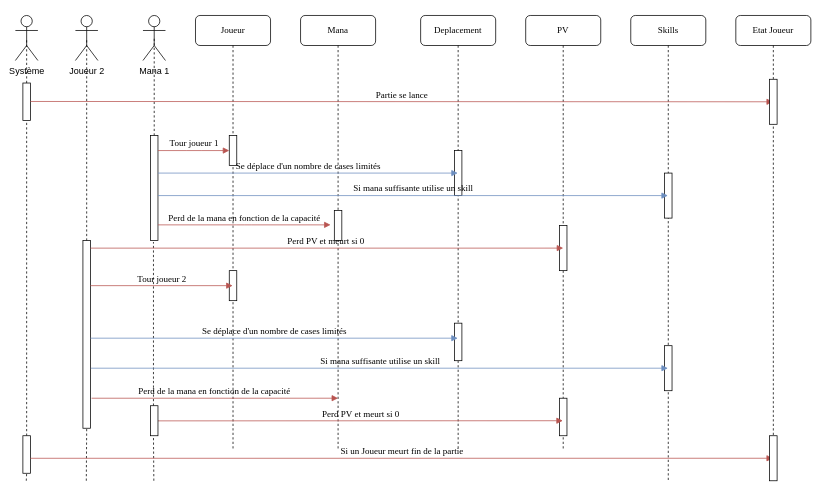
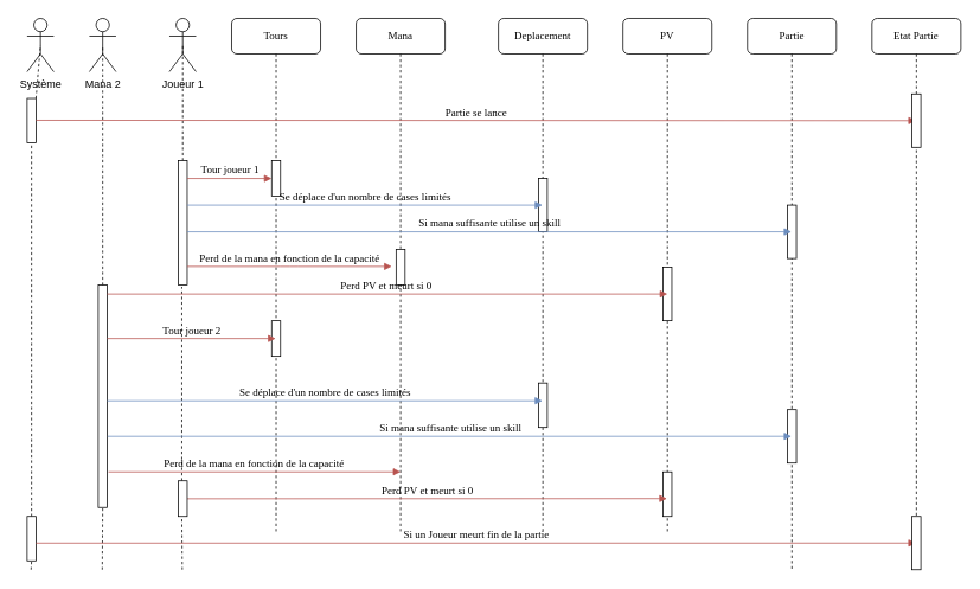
  <mxCell id="0" />
  <mxCell id="1" parent="0" />
  <mxCell id="2" value="Mana" style="shape=umlLifeline;perimeter=lifelinePerimeter;whiteSpace=wrap;html=1;container=1;collapsible=0;recursiveResize=0;outlineConnect=0;rounded=1;shadow=0;comic=0;labelBackgroundColor=none;strokeWidth=1;fontFamily=Verdana;fontSize=12;align=center;" parent="1" vertex="1"><mxGeometry x="400" y="20" width="100" height="580" as="geometry" /></mxCell>
  <mxCell id="3" value="" style="html=1;points=[];perimeter=orthogonalPerimeter;rounded=0;shadow=0;comic=0;labelBackgroundColor=none;strokeWidth=1;fontFamily=Verdana;fontSize=12;align=center;" parent="2" vertex="1"><mxGeometry x="45" y="260" width="10" height="40" as="geometry" /></mxCell>
  <mxCell id="4" value="Deplacement" style="shape=umlLifeline;perimeter=lifelinePerimeter;whiteSpace=wrap;html=1;container=1;collapsible=0;recursiveResize=0;outlineConnect=0;rounded=1;shadow=0;comic=0;labelBackgroundColor=none;strokeWidth=1;fontFamily=Verdana;fontSize=12;align=center;" parent="1" vertex="1"><mxGeometry x="560" y="20" width="100" height="580" as="geometry" /></mxCell>
  <mxCell id="5" value="" style="html=1;points=[];perimeter=orthogonalPerimeter;rounded=0;shadow=0;comic=0;labelBackgroundColor=none;strokeWidth=1;fontFamily=Verdana;fontSize=12;align=center;" parent="4" vertex="1"><mxGeometry x="45" y="180" width="10" height="60" as="geometry" /></mxCell>
  <mxCell id="6" value="" style="html=1;points=[];perimeter=orthogonalPerimeter;rounded=0;shadow=0;comic=0;labelBackgroundColor=none;strokeWidth=1;fontFamily=Verdana;fontSize=12;align=center;" parent="4" vertex="1"><mxGeometry x="45" y="410" width="10" height="50" as="geometry" /></mxCell>
  <mxCell id="7" value="PV" style="shape=umlLifeline;perimeter=lifelinePerimeter;whiteSpace=wrap;html=1;container=1;collapsible=0;recursiveResize=0;outlineConnect=0;rounded=1;shadow=0;comic=0;labelBackgroundColor=none;strokeWidth=1;fontFamily=Verdana;fontSize=12;align=center;" parent="1" vertex="1"><mxGeometry x="700" y="20" width="100" height="580" as="geometry" /></mxCell>
- <mxCell id="8" value="Skills" style="shape=umlLifeline;perimeter=lifelinePerimeter;whiteSpace=wrap;html=1;container=1;collapsible=0;recursiveResize=0;outlineConnect=0;rounded=1;shadow=0;comic=0;labelBackgroundColor=none;strokeWidth=1;fontFamily=Verdana;fontSize=12;align=center;" parent="1" vertex="1"><mxGeometry x="840" y="20" width="100" height="620" as="geometry" /></mxCell>
+ <mxCell id="8" value="Partie" style="shape=umlLifeline;perimeter=lifelinePerimeter;whiteSpace=wrap;html=1;container=1;collapsible=0;recursiveResize=0;outlineConnect=0;rounded=1;shadow=0;comic=0;labelBackgroundColor=none;strokeWidth=1;fontFamily=Verdana;fontSize=12;align=center;" parent="1" vertex="1"><mxGeometry x="840" y="20" width="100" height="620" as="geometry" /></mxCell>
  <mxCell id="9" value="" style="html=1;points=[];perimeter=orthogonalPerimeter;rounded=0;shadow=0;comic=0;labelBackgroundColor=none;strokeWidth=1;fontFamily=Verdana;fontSize=12;align=center;" parent="8" vertex="1"><mxGeometry x="45" y="440" width="10" height="60" as="geometry" /></mxCell>
- <mxCell id="10" value="Joueur" style="shape=umlLifeline;perimeter=lifelinePerimeter;whiteSpace=wrap;html=1;container=1;collapsible=0;recursiveResize=0;outlineConnect=0;rounded=1;shadow=0;comic=0;labelBackgroundColor=none;strokeWidth=1;fontFamily=Verdana;fontSize=12;align=center;" parent="1" vertex="1"><mxGeometry x="260" y="20" width="100" height="580" as="geometry" /></mxCell>
+ <mxCell id="10" value="Tours" style="shape=umlLifeline;perimeter=lifelinePerimeter;whiteSpace=wrap;html=1;container=1;collapsible=0;recursiveResize=0;outlineConnect=0;rounded=1;shadow=0;comic=0;labelBackgroundColor=none;strokeWidth=1;fontFamily=Verdana;fontSize=12;align=center;" parent="1" vertex="1"><mxGeometry x="260" y="20" width="100" height="580" as="geometry" /></mxCell>
  <mxCell id="11" value="" style="html=1;points=[];perimeter=orthogonalPerimeter;rounded=0;shadow=0;comic=0;labelBackgroundColor=none;strokeWidth=1;fontFamily=Verdana;fontSize=12;align=center;" parent="10" vertex="1"><mxGeometry x="45" y="160" width="10" height="40" as="geometry" /></mxCell>
  <mxCell id="12" value="" style="html=1;points=[];perimeter=orthogonalPerimeter;rounded=0;shadow=0;comic=0;labelBackgroundColor=none;strokeWidth=1;fontFamily=Verdana;fontSize=12;align=center;" parent="10" vertex="1"><mxGeometry x="45" y="340" width="10" height="40" as="geometry" /></mxCell>
  <mxCell id="13" value="" style="html=1;points=[];perimeter=orthogonalPerimeter;rounded=0;shadow=0;comic=0;labelBackgroundColor=none;strokeWidth=1;fontFamily=Verdana;fontSize=12;align=center;" parent="1" vertex="1"><mxGeometry x="745" y="300" width="10" height="60" as="geometry" /></mxCell>
  <mxCell id="14" value="" style="html=1;points=[];perimeter=orthogonalPerimeter;rounded=0;shadow=0;comic=0;labelBackgroundColor=none;strokeWidth=1;fontFamily=Verdana;fontSize=12;align=center;" parent="1" vertex="1"><mxGeometry x="885" y="230" width="10" height="60" as="geometry" /></mxCell>
  <mxCell id="15" value="" style="html=1;points=[];perimeter=orthogonalPerimeter;rounded=0;shadow=0;comic=0;labelBackgroundColor=none;strokeWidth=1;fontFamily=Verdana;fontSize=12;align=center;" parent="1" vertex="1"><mxGeometry x="745" y="530" width="10" height="50" as="geometry" /></mxCell>
- <mxCell id="16" value="Mana 1" style="shape=umlActor;verticalLabelPosition=bottom;verticalAlign=top;html=1;outlineConnect=0;" parent="1" vertex="1"><mxGeometry x="190" y="20" width="30" height="60" as="geometry" /></mxCell>
+ <mxCell id="16" value="Joueur 1" style="shape=umlActor;verticalLabelPosition=bottom;verticalAlign=top;html=1;outlineConnect=0;" parent="1" vertex="1"><mxGeometry x="190" y="20" width="30" height="60" as="geometry" /></mxCell>
  <mxCell id="17" value="" style="endArrow=none;dashed=1;html=1;entryX=0.5;entryY=0.5;entryDx=0;entryDy=0;entryPerimeter=0;" parent="1" source="18" target="16" edge="1"><mxGeometry width="50" height="50" relative="1" as="geometry"><mxPoint x="204.5" y="580" as="sourcePoint" /><mxPoint x="204.5" y="90" as="targetPoint" /></mxGeometry></mxCell>
  <mxCell id="18" value="" style="html=1;points=[];perimeter=orthogonalPerimeter;rounded=0;shadow=0;comic=0;labelBackgroundColor=none;strokeWidth=1;fontFamily=Verdana;fontSize=12;align=center;" parent="1" vertex="1"><mxGeometry x="200" y="180" width="10" height="140" as="geometry" /></mxCell>
  <mxCell id="19" value="" style="endArrow=none;dashed=1;html=1;entryX=0.4;entryY=1.013;entryDx=0;entryDy=0;entryPerimeter=0;" parent="1" source="34" target="18" edge="1"><mxGeometry width="50" height="50" relative="1" as="geometry"><mxPoint x="204.5" y="640" as="sourcePoint" /><mxPoint x="205" y="110" as="targetPoint" /></mxGeometry></mxCell>
- <mxCell id="20" value="Joueur 2" style="shape=umlActor;verticalLabelPosition=bottom;verticalAlign=top;html=1;outlineConnect=0;" parent="1" vertex="1"><mxGeometry x="100" y="20" width="30" height="60" as="geometry" /></mxCell>
+ <mxCell id="20" value="Mana 2" style="shape=umlActor;verticalLabelPosition=bottom;verticalAlign=top;html=1;outlineConnect=0;" parent="1" vertex="1"><mxGeometry x="100" y="20" width="30" height="60" as="geometry" /></mxCell>
  <mxCell id="21" value="" style="endArrow=none;dashed=1;html=1;entryX=0.5;entryY=0.5;entryDx=0;entryDy=0;entryPerimeter=0;" parent="1" source="22" target="20" edge="1"><mxGeometry width="50" height="50" relative="1" as="geometry"><mxPoint x="114.5" y="580" as="sourcePoint" /><mxPoint x="114.5" y="90" as="targetPoint" /></mxGeometry></mxCell>
  <mxCell id="22" value="" style="html=1;points=[];perimeter=orthogonalPerimeter;rounded=0;shadow=0;comic=0;labelBackgroundColor=none;strokeWidth=1;fontFamily=Verdana;fontSize=12;align=center;" parent="1" vertex="1"><mxGeometry x="110" y="320" width="10" height="250" as="geometry" /></mxCell>
  <mxCell id="23" value="" style="endArrow=none;dashed=1;html=1;entryX=0.5;entryY=1.004;entryDx=0;entryDy=0;entryPerimeter=0;" parent="1" target="22" edge="1"><mxGeometry width="50" height="50" relative="1" as="geometry"><mxPoint x="114.5" y="640" as="sourcePoint" /><mxPoint x="115" y="400" as="targetPoint" /></mxGeometry></mxCell>
  <mxCell id="24" value="Tour joueur 1" style="html=1;verticalAlign=bottom;endArrow=block;labelBackgroundColor=none;fontFamily=Verdana;fontSize=12;edgeStyle=elbowEdgeStyle;elbow=vertical;fillColor=#f8cecc;strokeColor=#b85450;" parent="1" target="11" edge="1"><mxGeometry relative="1" as="geometry"><mxPoint x="210" y="200" as="sourcePoint" /><mxPoint x="300" y="200" as="targetPoint" /></mxGeometry></mxCell>
  <mxCell id="25" value="Se déplace d'un nombre de cases limités" style="html=1;verticalAlign=bottom;endArrow=block;labelBackgroundColor=none;fontFamily=Verdana;fontSize=12;edgeStyle=elbowEdgeStyle;elbow=vertical;fillColor=#dae8fc;strokeColor=#6c8ebf;" parent="1" edge="1"><mxGeometry relative="1" as="geometry"><mxPoint x="210" y="230" as="sourcePoint" /><mxPoint x="609.5" y="230.412" as="targetPoint" /></mxGeometry></mxCell>
  <mxCell id="26" value="Si mana suffisante utilise un skill" style="html=1;verticalAlign=bottom;endArrow=block;labelBackgroundColor=none;fontFamily=Verdana;fontSize=12;edgeStyle=elbowEdgeStyle;elbow=vertical;fillColor=#dae8fc;strokeColor=#6c8ebf;" parent="1" edge="1"><mxGeometry relative="1" as="geometry"><mxPoint x="210" y="260" as="sourcePoint" /><mxPoint x="889.5" y="259.824" as="targetPoint" /></mxGeometry></mxCell>
  <mxCell id="27" value="Perd de la mana en fonction de la capacité" style="html=1;verticalAlign=bottom;endArrow=block;labelBackgroundColor=none;fontFamily=Verdana;fontSize=12;edgeStyle=elbowEdgeStyle;elbow=vertical;fillColor=#f8cecc;strokeColor=#b85450;" parent="1" source="18" edge="1"><mxGeometry relative="1" as="geometry"><mxPoint x="220" y="299" as="sourcePoint" /><mxPoint x="440" y="299" as="targetPoint" /></mxGeometry></mxCell>
  <mxCell id="28" value="Perd PV et meurt si 0&amp;nbsp;" style="html=1;verticalAlign=bottom;endArrow=block;labelBackgroundColor=none;fontFamily=Verdana;fontSize=12;edgeStyle=elbowEdgeStyle;elbow=vertical;exitX=1.1;exitY=0.474;exitDx=0;exitDy=0;exitPerimeter=0;fillColor=#f8cecc;strokeColor=#b85450;" parent="1" edge="1"><mxGeometry relative="1" as="geometry"><mxPoint x="120" y="330.02" as="sourcePoint" /><mxPoint x="750" y="330" as="targetPoint" /></mxGeometry></mxCell>
  <mxCell id="29" value="Tour joueur 2" style="html=1;verticalAlign=bottom;endArrow=block;labelBackgroundColor=none;fontFamily=Verdana;fontSize=12;edgeStyle=elbowEdgeStyle;elbow=vertical;fillColor=#f8cecc;strokeColor=#b85450;" parent="1" edge="1"><mxGeometry relative="1" as="geometry"><mxPoint x="120" y="380" as="sourcePoint" /><mxPoint x="309.5" y="379.824" as="targetPoint" /></mxGeometry></mxCell>
  <mxCell id="30" value="Se déplace d'un nombre de cases limités" style="html=1;verticalAlign=bottom;endArrow=block;labelBackgroundColor=none;fontFamily=Verdana;fontSize=12;edgeStyle=elbowEdgeStyle;elbow=vertical;fillColor=#dae8fc;strokeColor=#6c8ebf;" parent="1" edge="1"><mxGeometry relative="1" as="geometry"><mxPoint x="120" y="450" as="sourcePoint" /><mxPoint x="609.5" y="450.412" as="targetPoint" /></mxGeometry></mxCell>
  <mxCell id="31" value="Si mana suffisante utilise un skill" style="html=1;verticalAlign=bottom;endArrow=block;labelBackgroundColor=none;fontFamily=Verdana;fontSize=12;edgeStyle=elbowEdgeStyle;elbow=vertical;fillColor=#dae8fc;strokeColor=#6c8ebf;" parent="1" edge="1"><mxGeometry relative="1" as="geometry"><mxPoint x="120.5" y="490" as="sourcePoint" /><mxPoint x="889.5" y="490.412" as="targetPoint" /></mxGeometry></mxCell>
  <mxCell id="32" value="Perd de la mana en fonction de la capacité" style="html=1;verticalAlign=bottom;endArrow=block;labelBackgroundColor=none;fontFamily=Verdana;fontSize=12;edgeStyle=elbowEdgeStyle;elbow=vertical;exitX=1.1;exitY=0.474;exitDx=0;exitDy=0;exitPerimeter=0;fillColor=#f8cecc;strokeColor=#b85450;" parent="1" edge="1"><mxGeometry relative="1" as="geometry"><mxPoint x="121.5" y="530.02" as="sourcePoint" /><mxPoint x="450" y="530" as="targetPoint" /></mxGeometry></mxCell>
  <mxCell id="33" value="Perd PV et meurt si 0" style="html=1;verticalAlign=bottom;endArrow=block;labelBackgroundColor=none;fontFamily=Verdana;fontSize=12;edgeStyle=elbowEdgeStyle;elbow=vertical;fillColor=#f8cecc;strokeColor=#b85450;" parent="1" edge="1"><mxGeometry relative="1" as="geometry"><mxPoint x="210" y="560.18" as="sourcePoint" /><mxPoint x="749.5" y="560" as="targetPoint" /><Array as="points"><mxPoint x="200" y="560" /></Array></mxGeometry></mxCell>
  <mxCell id="34" value="" style="html=1;points=[];perimeter=orthogonalPerimeter;rounded=0;shadow=0;comic=0;labelBackgroundColor=none;strokeWidth=1;fontFamily=Verdana;fontSize=12;align=center;" parent="1" vertex="1"><mxGeometry x="200" y="540" width="10" height="40" as="geometry" /></mxCell>
  <mxCell id="35" value="" style="endArrow=none;dashed=1;html=1;entryX=0.4;entryY=1.013;entryDx=0;entryDy=0;entryPerimeter=0;" parent="1" target="34" edge="1"><mxGeometry width="50" height="50" relative="1" as="geometry"><mxPoint x="204.5" y="640" as="sourcePoint" /><mxPoint x="204" y="321.82" as="targetPoint" /></mxGeometry></mxCell>
- <mxCell id="36" value="Système" style="shape=umlActor;verticalLabelPosition=bottom;verticalAlign=top;html=1;outlineConnect=0;" parent="1" vertex="1"><mxGeometry x="20" y="20" width="30" height="60" as="geometry" /></mxCell>
+ <mxCell id="36" value="Système" style="shape=umlActor;verticalLabelPosition=bottom;verticalAlign=top;html=1;outlineConnect=0;" parent="1" vertex="1"><mxGeometry x="30" y="20" width="30" height="60" as="geometry" /></mxCell>
  <mxCell id="37" value="" style="endArrow=none;dashed=1;html=1;entryX=0.5;entryY=0.5;entryDx=0;entryDy=0;entryPerimeter=0;" parent="1" source="38" target="36" edge="1"><mxGeometry width="50" height="50" relative="1" as="geometry"><mxPoint x="34.5" y="580" as="sourcePoint" /><mxPoint x="34.5" y="90" as="targetPoint" /></mxGeometry></mxCell>
  <mxCell id="38" value="" style="html=1;points=[];perimeter=orthogonalPerimeter;rounded=0;shadow=0;comic=0;labelBackgroundColor=none;strokeWidth=1;fontFamily=Verdana;fontSize=12;align=center;" parent="1" vertex="1"><mxGeometry x="30" y="110" width="10" height="50" as="geometry" /></mxCell>
  <mxCell id="39" value="" style="endArrow=none;dashed=1;html=1;entryX=0.5;entryY=1.004;entryDx=0;entryDy=0;entryPerimeter=0;" parent="1" source="41" target="38" edge="1"><mxGeometry width="50" height="50" relative="1" as="geometry"><mxPoint x="34.5" y="640" as="sourcePoint" /><mxPoint x="35" y="400" as="targetPoint" /></mxGeometry></mxCell>
  <mxCell id="40" value="Partie se lance" style="html=1;verticalAlign=bottom;endArrow=block;labelBackgroundColor=none;fontFamily=Verdana;fontSize=12;edgeStyle=elbowEdgeStyle;elbow=vertical;fillColor=#f8cecc;strokeColor=#b85450;" parent="1" target="44" edge="1"><mxGeometry relative="1" as="geometry"><mxPoint x="40" y="134.59" as="sourcePoint" /><mxPoint x="135" y="134.414" as="targetPoint" /></mxGeometry></mxCell>
  <mxCell id="41" value="" style="html=1;points=[];perimeter=orthogonalPerimeter;rounded=0;shadow=0;comic=0;labelBackgroundColor=none;strokeWidth=1;fontFamily=Verdana;fontSize=12;align=center;" parent="1" vertex="1"><mxGeometry x="30" y="580" width="10" height="50" as="geometry" /></mxCell>
  <mxCell id="42" value="" style="endArrow=none;dashed=1;html=1;entryX=0.5;entryY=1.004;entryDx=0;entryDy=0;entryPerimeter=0;" parent="1" target="41" edge="1"><mxGeometry width="50" height="50" relative="1" as="geometry"><mxPoint x="34.5" y="640" as="sourcePoint" /><mxPoint x="35" y="160.2" as="targetPoint" /></mxGeometry></mxCell>
  <mxCell id="43" value="Si un Joueur meurt fin de la partie" style="html=1;verticalAlign=bottom;endArrow=block;labelBackgroundColor=none;fontFamily=Verdana;fontSize=12;edgeStyle=elbowEdgeStyle;elbow=vertical;fillColor=#f8cecc;strokeColor=#b85450;" parent="1" target="44" edge="1"><mxGeometry relative="1" as="geometry"><mxPoint x="40" y="610.06" as="sourcePoint" /><mxPoint x="889.5" y="610.588" as="targetPoint" /></mxGeometry></mxCell>
- <mxCell id="44" value="Etat Joueur" style="shape=umlLifeline;perimeter=lifelinePerimeter;whiteSpace=wrap;html=1;container=1;collapsible=0;recursiveResize=0;outlineConnect=0;rounded=1;shadow=0;comic=0;labelBackgroundColor=none;strokeWidth=1;fontFamily=Verdana;fontSize=12;align=center;" parent="1" vertex="1"><mxGeometry x="980" y="20" width="100" height="620" as="geometry" /></mxCell>
+ <mxCell id="44" value="Etat Partie" style="shape=umlLifeline;perimeter=lifelinePerimeter;whiteSpace=wrap;html=1;container=1;collapsible=0;recursiveResize=0;outlineConnect=0;rounded=1;shadow=0;comic=0;labelBackgroundColor=none;strokeWidth=1;fontFamily=Verdana;fontSize=12;align=center;" parent="1" vertex="1"><mxGeometry x="980" y="20" width="100" height="620" as="geometry" /></mxCell>
  <mxCell id="45" value="" style="html=1;points=[];perimeter=orthogonalPerimeter;rounded=0;shadow=0;comic=0;labelBackgroundColor=none;strokeWidth=1;fontFamily=Verdana;fontSize=12;align=center;" parent="44" vertex="1"><mxGeometry x="45" y="85" width="10" height="60" as="geometry" /></mxCell>
  <mxCell id="46" value="" style="html=1;points=[];perimeter=orthogonalPerimeter;rounded=0;shadow=0;comic=0;labelBackgroundColor=none;strokeWidth=1;fontFamily=Verdana;fontSize=12;align=center;" parent="44" vertex="1"><mxGeometry x="45" y="560" width="10" height="60" as="geometry" /></mxCell>
